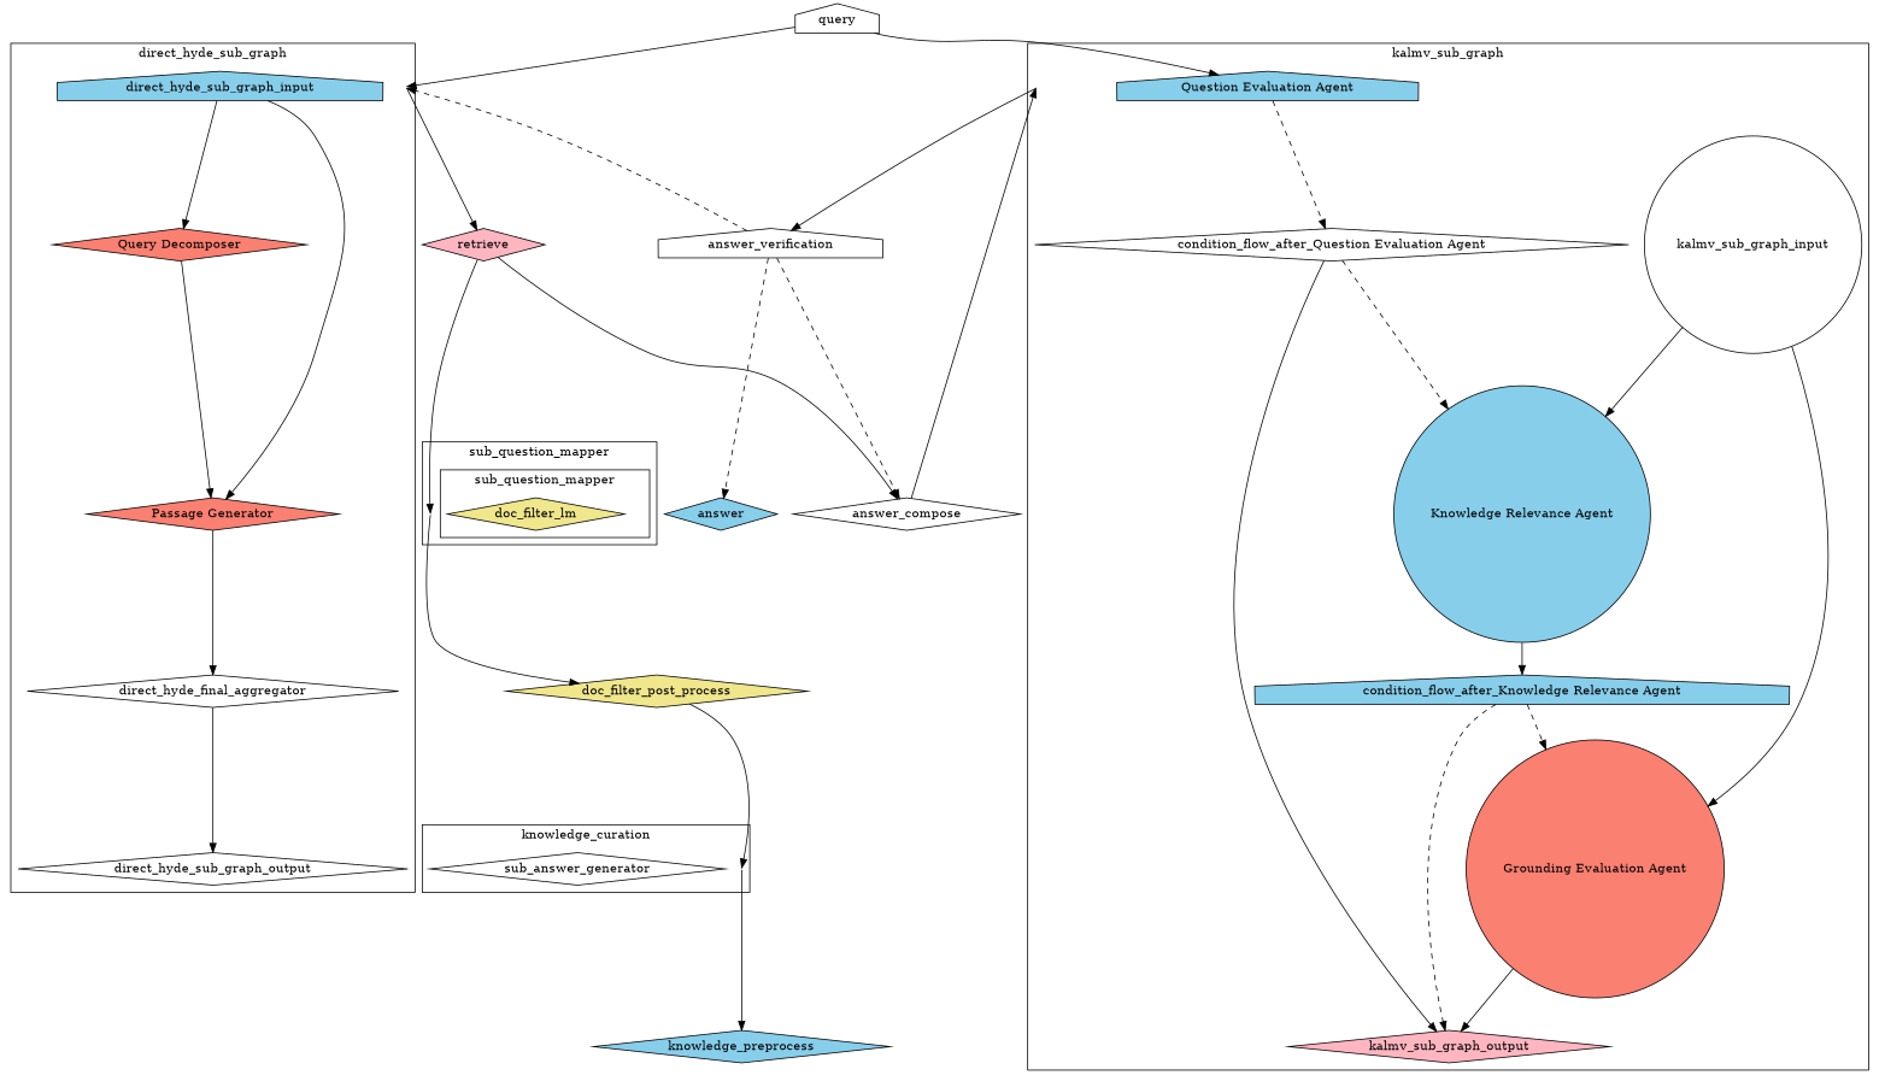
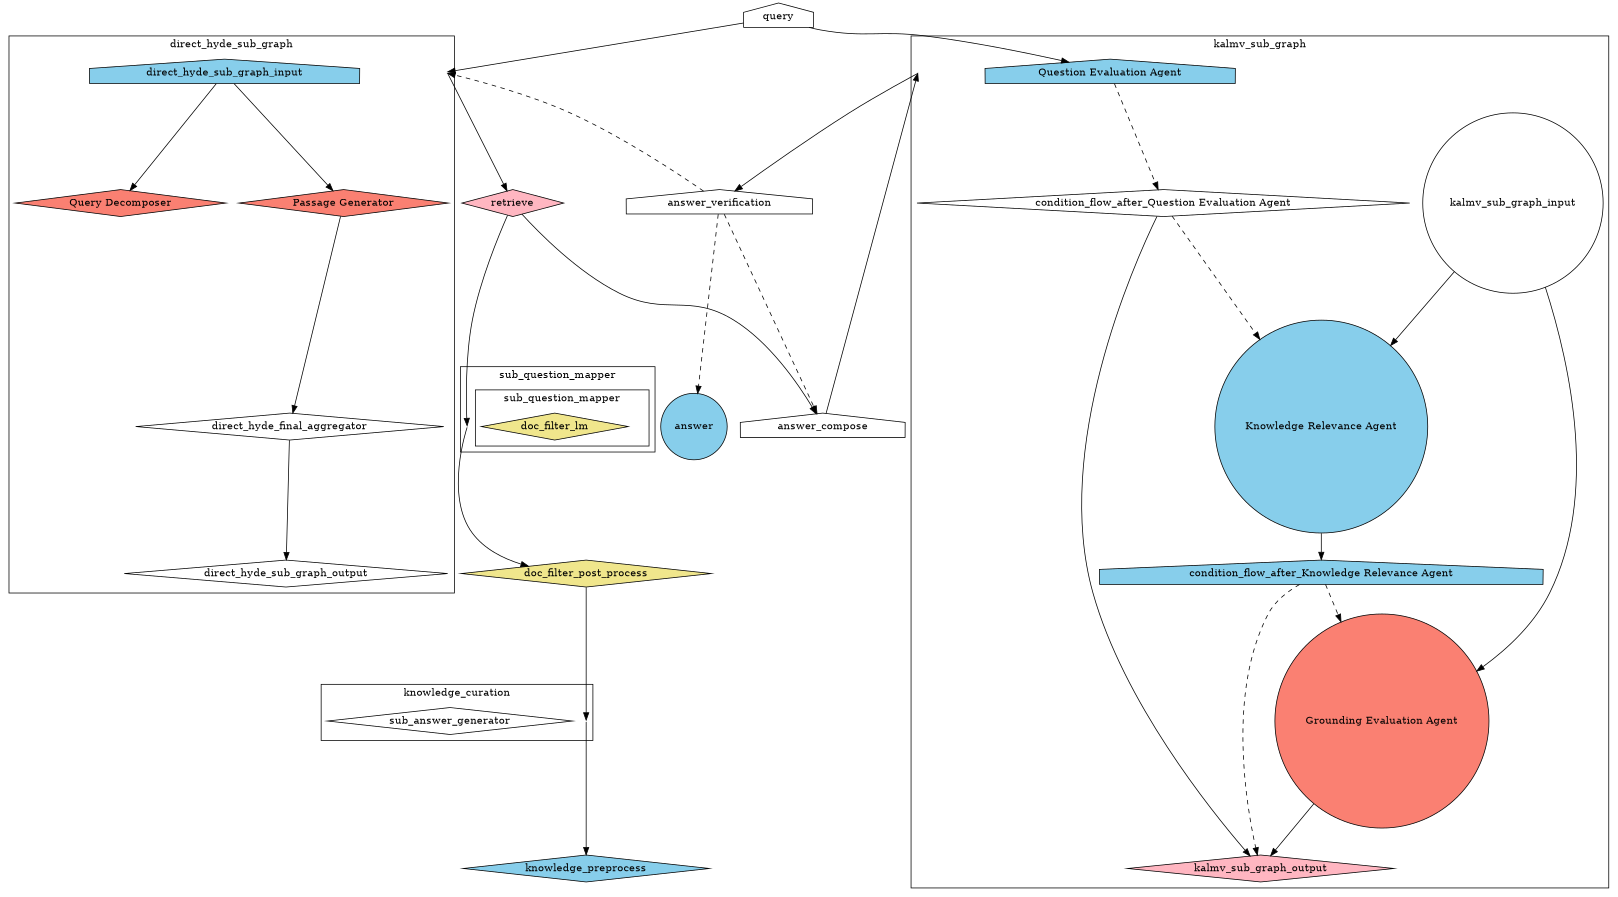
  digraph {
    compound=true
    node [style=filled fillcolor=white shape=diamond]
    _doc_mapper_cluster_ancor [fixedsize=true height=0 style=invis width=0 fillcolor="" shape=""]
    doc_filter_lm [fillcolor=khaki]
    _sub_question_mapper_cluster_ancor [fixedsize=true height=0 style=invis width=0 fillcolor="" shape=""]
    _direct_hyde_sub_graph_cluster_ancor [fixedsize=true height=0 style=invis width=0 fillcolor="" shape=""]
    direct_hyde_final_aggregator
    direct_hyde_sub_graph_output
    direct_hyde_sub_graph_input [fillcolor=skyblue shape=house]
    "Query Decomposer" [fillcolor=salmon]
    "Passage Generator" [fillcolor=salmon]
    _knowledge_curation_cluster_ancor [fixedsize=true height=0 style=invis width=0 fillcolor="" shape=""]
    sub_answer_generator
    _kalmv_sub_graph_cluster_ancor [fixedsize=true height=0 style=invis width=0 fillcolor="" shape=""]
    kalmv_sub_graph_input [shape=circle]
    "Question Evaluation Agent" [fillcolor=skyblue shape=house]
    "Knowledge Relevance Agent" [fillcolor=skyblue shape=circle]
    "Grounding Evaluation Agent" [fillcolor=salmon shape=circle]
    "condition_flow_after_Question Evaluation Agent"
    "condition_flow_after_Knowledge Relevance Agent" [fillcolor=skyblue shape=house]
    kalmv_sub_graph_output [fillcolor=lightpink]
    doc_filter_post_process [fillcolor=khaki]
    retrieve [fillcolor=lightpink]
    knowledge_preprocess [fillcolor=skyblue]
    answer_verification [shape=house]
    _rag_cluster_ancor [fixedsize=true height=0 style=invis width=0 fillcolor="" shape=""]
    query [shape=house]
-   answer_compose
-   answer [fillcolor=skyblue]
+   answer_compose [shape=house]
+   answer [fillcolor=skyblue shape=circle]
    subgraph cluster_1 {
      label=sub_question_mapper
      _sub_question_mapper_cluster_ancor
      subgraph cluster_2 {
        label=sub_question_mapper
        _doc_mapper_cluster_ancor
        doc_filter_lm
      }
    }
    subgraph cluster_3 {
      label=direct_hyde_sub_graph
      _direct_hyde_sub_graph_cluster_ancor
      direct_hyde_final_aggregator
      direct_hyde_sub_graph_output
      direct_hyde_sub_graph_input
      "Query Decomposer"
      "Passage Generator"
    }
    subgraph cluster_4 {
      label=knowledge_curation
      _knowledge_curation_cluster_ancor
      sub_answer_generator
    }
    subgraph cluster_5 {
      label=kalmv_sub_graph
      _kalmv_sub_graph_cluster_ancor
      kalmv_sub_graph_input
      "Question Evaluation Agent"
      "Knowledge Relevance Agent"
      "Grounding Evaluation Agent"
      "condition_flow_after_Question Evaluation Agent"
      "condition_flow_after_Knowledge Relevance Agent"
      kalmv_sub_graph_output
    }
    _sub_question_mapper_cluster_ancor -> doc_filter_post_process
    _direct_hyde_sub_graph_cluster_ancor -> retrieve
    direct_hyde_final_aggregator -> direct_hyde_sub_graph_output
    direct_hyde_sub_graph_input -> "Query Decomposer"
    direct_hyde_sub_graph_input -> "Passage Generator"
-   "Query Decomposer" -> "Passage Generator"
    "Passage Generator" -> direct_hyde_final_aggregator
    _knowledge_curation_cluster_ancor -> knowledge_preprocess
    _kalmv_sub_graph_cluster_ancor -> answer_verification
    kalmv_sub_graph_input -> "Knowledge Relevance Agent"
    kalmv_sub_graph_input -> "Grounding Evaluation Agent"
    "Question Evaluation Agent" -> "condition_flow_after_Question Evaluation Agent" [style=dashed]
    "Knowledge Relevance Agent" -> "condition_flow_after_Knowledge Relevance Agent"
    "Grounding Evaluation Agent" -> kalmv_sub_graph_output
    "condition_flow_after_Question Evaluation Agent" -> "Knowledge Relevance Agent" [style=dashed]
    "condition_flow_after_Question Evaluation Agent" -> kalmv_sub_graph_output [style=solid]
    "condition_flow_after_Knowledge Relevance Agent" -> "Grounding Evaluation Agent" [style=dashed]
    "condition_flow_after_Knowledge Relevance Agent" -> kalmv_sub_graph_output [style=dashed]
    doc_filter_post_process -> _knowledge_curation_cluster_ancor
    retrieve -> _sub_question_mapper_cluster_ancor
    retrieve -> answer_compose
    answer_verification -> _direct_hyde_sub_graph_cluster_ancor [style=dashed]
    answer_verification -> answer_compose [style=dashed]
    answer_verification -> answer [style=dashed]
    query -> _direct_hyde_sub_graph_cluster_ancor
    query -> "Question Evaluation Agent"
    answer_compose -> _kalmv_sub_graph_cluster_ancor
  }
